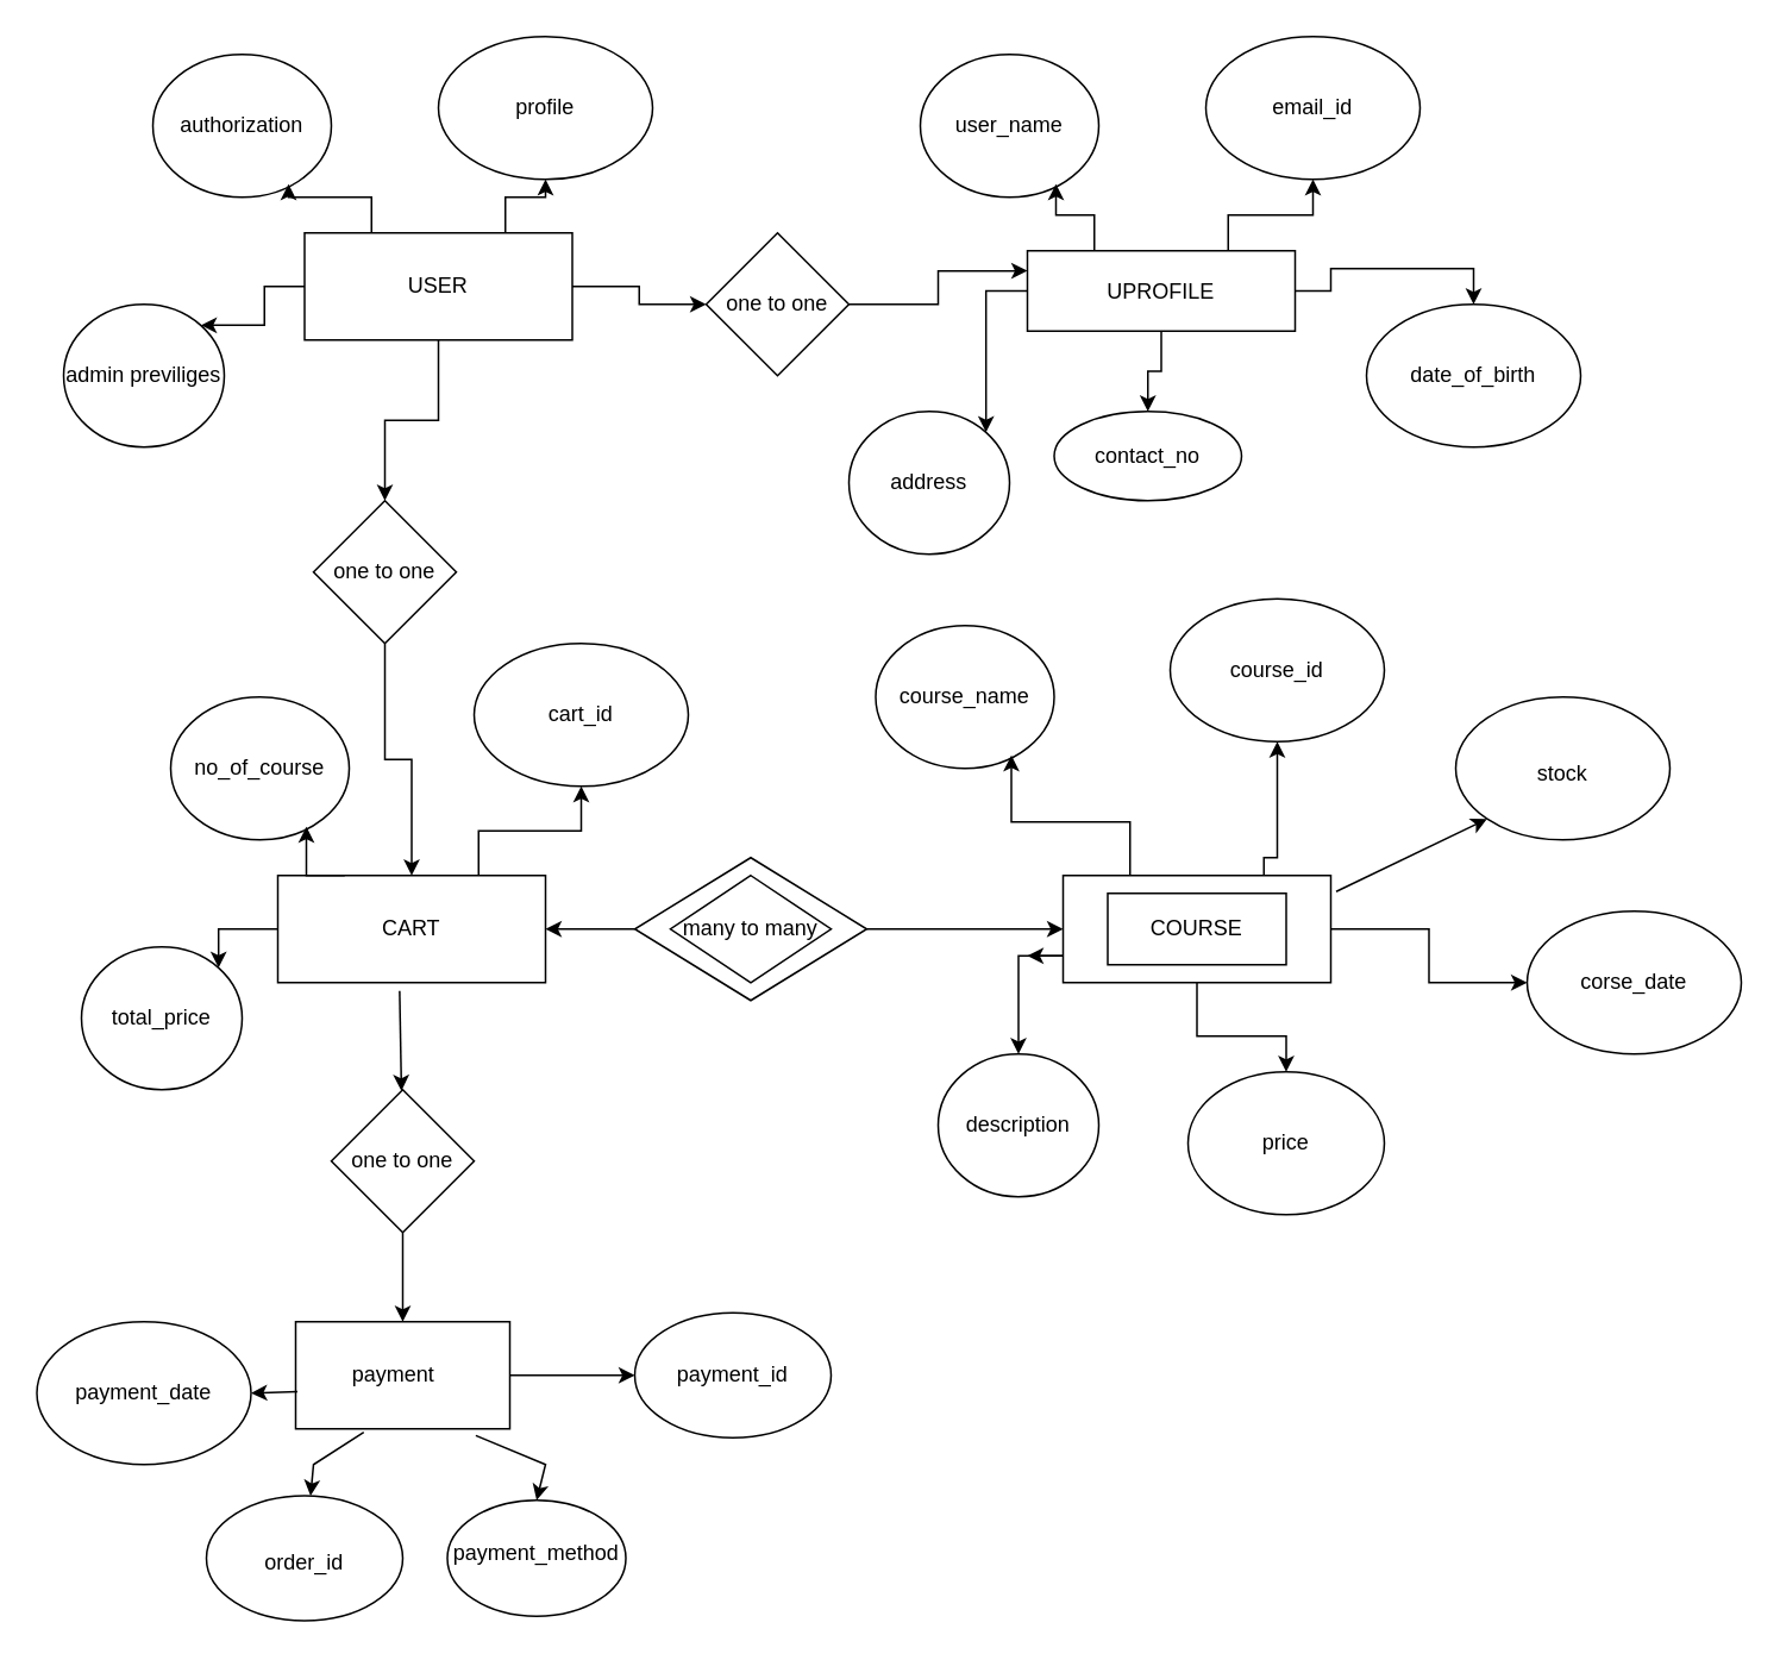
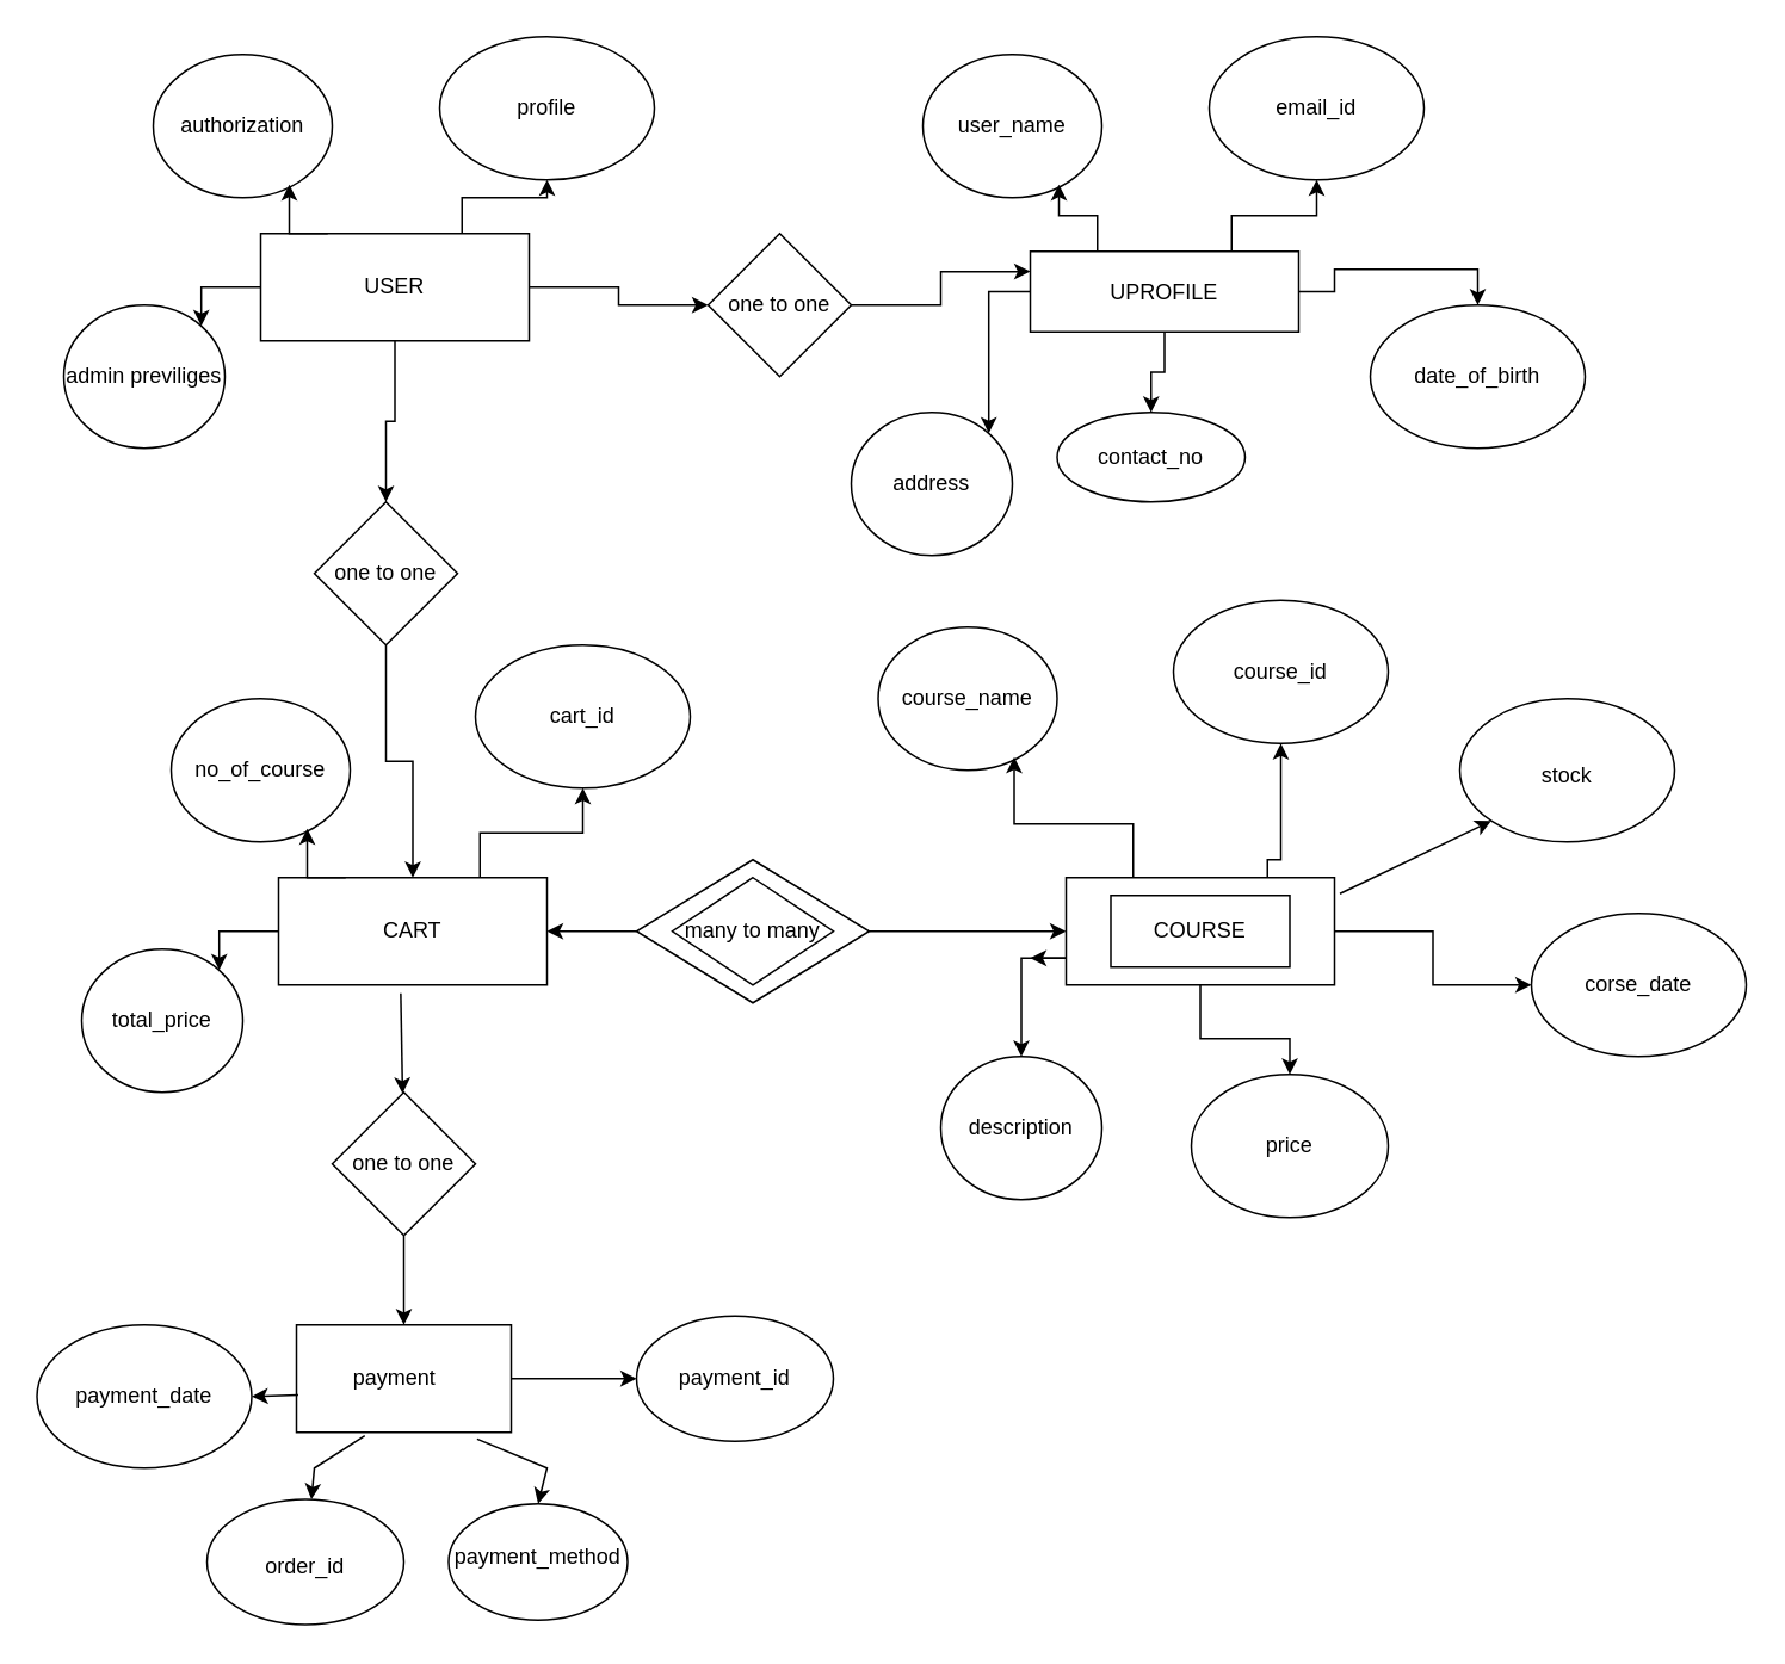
  <mxCell id="0" />
  <mxCell id="1" parent="0" />
  <mxCell id="2" style="edgeStyle=orthogonalEdgeStyle;rounded=0;orthogonalLoop=1;jettySize=auto;html=1;exitX=0.75;exitY=0;exitDx=0;exitDy=0;" parent="1" source="6" target="9" edge="1"><mxGeometry relative="1" as="geometry" /></mxCell>
  <mxCell id="3" style="edgeStyle=orthogonalEdgeStyle;rounded=0;orthogonalLoop=1;jettySize=auto;html=1;exitX=0;exitY=0.5;exitDx=0;exitDy=0;entryX=1;entryY=0;entryDx=0;entryDy=0;" parent="1" source="6" target="8" edge="1"><mxGeometry relative="1" as="geometry" /></mxCell>
  <mxCell id="4" style="edgeStyle=orthogonalEdgeStyle;rounded=0;orthogonalLoop=1;jettySize=auto;html=1;exitX=0.5;exitY=1;exitDx=0;exitDy=0;entryX=0.5;entryY=0;entryDx=0;entryDy=0;" parent="1" source="6" target="42" edge="1"><mxGeometry relative="1" as="geometry" /></mxCell>
  <mxCell id="5" style="edgeStyle=orthogonalEdgeStyle;rounded=0;orthogonalLoop=1;jettySize=auto;html=1;exitX=1;exitY=0.5;exitDx=0;exitDy=0;entryX=0.5;entryY=0;entryDx=0;entryDy=0;" parent="1" source="6" target="44" edge="1"><mxGeometry relative="1" as="geometry" /></mxCell>
- <mxCell id="6" value="USER" style="rounded=0;whiteSpace=wrap;html=1;" parent="1" vertex="1"><mxGeometry x="170" y="130" width="150" height="60" as="geometry" /></mxCell>
+ <mxCell id="6" value="USER" style="rounded=0;whiteSpace=wrap;html=1;" parent="1" vertex="1"><mxGeometry x="145" y="130" width="150" height="60" as="geometry" /></mxCell>
  <mxCell id="7" value="authorization" style="ellipse;whiteSpace=wrap;html=1;" parent="1" vertex="1"><mxGeometry x="85" y="30" width="100" height="80" as="geometry" /></mxCell>
  <mxCell id="8" value="admin previliges" style="ellipse;whiteSpace=wrap;html=1;" parent="1" vertex="1"><mxGeometry x="35" y="170" width="90" height="80" as="geometry" /></mxCell>
  <mxCell id="9" value="profile" style="ellipse;whiteSpace=wrap;html=1;" parent="1" vertex="1"><mxGeometry x="245" y="20" width="120" height="80" as="geometry" /></mxCell>
  <mxCell id="10" style="edgeStyle=orthogonalEdgeStyle;rounded=0;orthogonalLoop=1;jettySize=auto;html=1;exitX=0.25;exitY=0;exitDx=0;exitDy=0;entryX=0.76;entryY=0.908;entryDx=0;entryDy=0;entryPerimeter=0;" parent="1" source="6" target="7" edge="1"><mxGeometry relative="1" as="geometry" /></mxCell>
  <mxCell id="11" style="edgeStyle=orthogonalEdgeStyle;rounded=0;orthogonalLoop=1;jettySize=auto;html=1;exitX=0.75;exitY=0;exitDx=0;exitDy=0;" parent="1" source="15" target="18" edge="1"><mxGeometry relative="1" as="geometry" /></mxCell>
  <mxCell id="12" style="edgeStyle=orthogonalEdgeStyle;rounded=0;orthogonalLoop=1;jettySize=auto;html=1;exitX=0;exitY=0.5;exitDx=0;exitDy=0;entryX=1;entryY=0;entryDx=0;entryDy=0;" parent="1" source="15" target="17" edge="1"><mxGeometry relative="1" as="geometry" /></mxCell>
  <mxCell id="13" style="edgeStyle=orthogonalEdgeStyle;rounded=0;orthogonalLoop=1;jettySize=auto;html=1;exitX=0.5;exitY=1;exitDx=0;exitDy=0;entryX=0.5;entryY=0;entryDx=0;entryDy=0;" parent="1" source="15" target="37" edge="1"><mxGeometry relative="1" as="geometry" /></mxCell>
  <mxCell id="14" style="edgeStyle=orthogonalEdgeStyle;rounded=0;orthogonalLoop=1;jettySize=auto;html=1;exitX=1;exitY=0.5;exitDx=0;exitDy=0;entryX=0.5;entryY=0;entryDx=0;entryDy=0;" parent="1" source="15" target="38" edge="1"><mxGeometry relative="1" as="geometry" /></mxCell>
  <mxCell id="15" value="UPROFILE" style="rounded=0;whiteSpace=wrap;html=1;" parent="1" vertex="1"><mxGeometry x="575" y="140" width="150" height="45" as="geometry" /></mxCell>
  <mxCell id="16" value="user_name" style="ellipse;whiteSpace=wrap;html=1;" parent="1" vertex="1"><mxGeometry x="515" y="30" width="100" height="80" as="geometry" /></mxCell>
  <mxCell id="17" value="address" style="ellipse;whiteSpace=wrap;html=1;" parent="1" vertex="1"><mxGeometry x="475" y="230" width="90" height="80" as="geometry" /></mxCell>
  <mxCell id="18" value="email_id" style="ellipse;whiteSpace=wrap;html=1;" parent="1" vertex="1"><mxGeometry x="675" y="20" width="120" height="80" as="geometry" /></mxCell>
  <mxCell id="19" style="edgeStyle=orthogonalEdgeStyle;rounded=0;orthogonalLoop=1;jettySize=auto;html=1;exitX=0.25;exitY=0;exitDx=0;exitDy=0;entryX=0.76;entryY=0.908;entryDx=0;entryDy=0;entryPerimeter=0;" parent="1" source="15" target="16" edge="1"><mxGeometry relative="1" as="geometry" /></mxCell>
  <mxCell id="20" style="edgeStyle=orthogonalEdgeStyle;rounded=0;orthogonalLoop=1;jettySize=auto;html=1;exitX=0.75;exitY=0;exitDx=0;exitDy=0;" parent="1" source="22" target="25" edge="1"><mxGeometry relative="1" as="geometry" /></mxCell>
  <mxCell id="21" style="edgeStyle=orthogonalEdgeStyle;rounded=0;orthogonalLoop=1;jettySize=auto;html=1;exitX=0;exitY=0.5;exitDx=0;exitDy=0;entryX=1;entryY=0;entryDx=0;entryDy=0;" parent="1" source="22" target="24" edge="1"><mxGeometry relative="1" as="geometry" /></mxCell>
  <mxCell id="22" value="CART" style="rounded=0;whiteSpace=wrap;html=1;" parent="1" vertex="1"><mxGeometry x="155" y="490" width="150" height="60" as="geometry" /></mxCell>
  <mxCell id="23" value="no_of_course" style="ellipse;whiteSpace=wrap;html=1;" parent="1" vertex="1"><mxGeometry x="95" y="390" width="100" height="80" as="geometry" /></mxCell>
  <mxCell id="24" value="total_price" style="ellipse;whiteSpace=wrap;html=1;" parent="1" vertex="1"><mxGeometry x="45" y="530" width="90" height="80" as="geometry" /></mxCell>
  <mxCell id="25" value="cart_id" style="ellipse;whiteSpace=wrap;html=1;" parent="1" vertex="1"><mxGeometry x="265" y="360" width="120" height="80" as="geometry" /></mxCell>
  <mxCell id="26" style="edgeStyle=orthogonalEdgeStyle;rounded=0;orthogonalLoop=1;jettySize=auto;html=1;exitX=0.25;exitY=0;exitDx=0;exitDy=0;entryX=0.76;entryY=0.908;entryDx=0;entryDy=0;entryPerimeter=0;" parent="1" source="22" target="23" edge="1"><mxGeometry relative="1" as="geometry" /></mxCell>
  <mxCell id="27" style="edgeStyle=orthogonalEdgeStyle;rounded=0;orthogonalLoop=1;jettySize=auto;html=1;exitX=0.75;exitY=0;exitDx=0;exitDy=0;" parent="1" source="32" target="35" edge="1"><mxGeometry relative="1" as="geometry"><Array as="points"><mxPoint x="708" y="480" /><mxPoint x="715" y="480" /></Array></mxGeometry></mxCell>
  <mxCell id="28" style="edgeStyle=orthogonalEdgeStyle;rounded=0;orthogonalLoop=1;jettySize=auto;html=1;exitX=0.5;exitY=1;exitDx=0;exitDy=0;" parent="1" source="32" target="39" edge="1"><mxGeometry relative="1" as="geometry"><Array as="points"><mxPoint x="670" y="580" /><mxPoint x="720" y="580" /></Array></mxGeometry></mxCell>
  <mxCell id="29" style="edgeStyle=orthogonalEdgeStyle;rounded=0;orthogonalLoop=1;jettySize=auto;html=1;exitX=1;exitY=0.5;exitDx=0;exitDy=0;" parent="1" source="32" target="40" edge="1"><mxGeometry relative="1" as="geometry" /></mxCell>
  <mxCell id="30" style="edgeStyle=orthogonalEdgeStyle;rounded=0;orthogonalLoop=1;jettySize=auto;html=1;exitX=0;exitY=0.75;exitDx=0;exitDy=0;" parent="1" source="32" edge="1"><mxGeometry relative="1" as="geometry"><mxPoint x="575" y="535" as="targetPoint" /></mxGeometry></mxCell>
  <mxCell id="31" style="edgeStyle=orthogonalEdgeStyle;rounded=0;orthogonalLoop=1;jettySize=auto;html=1;exitX=0;exitY=0.75;exitDx=0;exitDy=0;entryX=0.5;entryY=0;entryDx=0;entryDy=0;" parent="1" source="32" target="34" edge="1"><mxGeometry relative="1" as="geometry" /></mxCell>
  <mxCell id="32" value="" style="rounded=0;whiteSpace=wrap;html=1;" parent="1" vertex="1"><mxGeometry x="595" y="490" width="150" height="60" as="geometry" /></mxCell>
  <mxCell id="33" value="course_name" style="ellipse;whiteSpace=wrap;html=1;" parent="1" vertex="1"><mxGeometry x="490" y="350" width="100" height="80" as="geometry" /></mxCell>
  <mxCell id="34" value="description" style="ellipse;whiteSpace=wrap;html=1;" parent="1" vertex="1"><mxGeometry x="525" y="590" width="90" height="80" as="geometry" /></mxCell>
  <mxCell id="35" value="course_id" style="ellipse;whiteSpace=wrap;html=1;" parent="1" vertex="1"><mxGeometry x="655" y="335" width="120" height="80" as="geometry" /></mxCell>
  <mxCell id="36" style="edgeStyle=orthogonalEdgeStyle;rounded=0;orthogonalLoop=1;jettySize=auto;html=1;exitX=0.25;exitY=0;exitDx=0;exitDy=0;entryX=0.76;entryY=0.908;entryDx=0;entryDy=0;entryPerimeter=0;" parent="1" source="32" target="33" edge="1"><mxGeometry relative="1" as="geometry" /></mxCell>
  <mxCell id="37" value="contact_no" style="ellipse;whiteSpace=wrap;html=1;" parent="1" vertex="1"><mxGeometry x="590" y="230" width="105" height="50" as="geometry" /></mxCell>
  <mxCell id="38" value="date_of_birth" style="ellipse;whiteSpace=wrap;html=1;" parent="1" vertex="1"><mxGeometry x="765" y="170" width="120" height="80" as="geometry" /></mxCell>
  <mxCell id="39" value="price" style="ellipse;whiteSpace=wrap;html=1;" parent="1" vertex="1"><mxGeometry x="665" y="600" width="110" height="80" as="geometry" /></mxCell>
  <mxCell id="40" value="corse_date" style="ellipse;whiteSpace=wrap;html=1;" parent="1" vertex="1"><mxGeometry x="855" y="510" width="120" height="80" as="geometry" /></mxCell>
  <mxCell id="41" style="edgeStyle=orthogonalEdgeStyle;rounded=0;orthogonalLoop=1;jettySize=auto;html=1;exitX=0.5;exitY=1;exitDx=0;exitDy=0;" parent="1" source="42" target="22" edge="1"><mxGeometry relative="1" as="geometry" /></mxCell>
  <mxCell id="42" value="one to one" style="rhombus;whiteSpace=wrap;html=1;" parent="1" vertex="1"><mxGeometry x="175" y="280" width="80" height="80" as="geometry" /></mxCell>
  <mxCell id="43" style="edgeStyle=orthogonalEdgeStyle;rounded=0;orthogonalLoop=1;jettySize=auto;html=1;exitX=0.5;exitY=1;exitDx=0;exitDy=0;entryX=0;entryY=0.25;entryDx=0;entryDy=0;" parent="1" source="44" target="15" edge="1"><mxGeometry relative="1" as="geometry" /></mxCell>
  <mxCell id="44" value="one to one" style="rhombus;whiteSpace=wrap;html=1;direction=north;" parent="1" vertex="1"><mxGeometry x="395" y="130" width="80" height="80" as="geometry" /></mxCell>
  <mxCell id="45" value="COURSE" style="rounded=0;whiteSpace=wrap;html=1;" parent="1" vertex="1"><mxGeometry x="620" y="500" width="100" height="40" as="geometry" /></mxCell>
  <mxCell id="46" style="edgeStyle=orthogonalEdgeStyle;rounded=0;orthogonalLoop=1;jettySize=auto;html=1;exitX=1;exitY=0.5;exitDx=0;exitDy=0;entryX=0;entryY=0.5;entryDx=0;entryDy=0;" parent="1" source="48" target="32" edge="1"><mxGeometry relative="1" as="geometry" /></mxCell>
  <mxCell id="47" style="edgeStyle=orthogonalEdgeStyle;rounded=0;orthogonalLoop=1;jettySize=auto;html=1;exitX=0;exitY=0.5;exitDx=0;exitDy=0;" parent="1" source="48" target="22" edge="1"><mxGeometry relative="1" as="geometry" /></mxCell>
  <mxCell id="48" value="" style="rhombus;whiteSpace=wrap;html=1;" parent="1" vertex="1"><mxGeometry x="355" y="480" width="130" height="80" as="geometry" /></mxCell>
  <mxCell id="49" value="many to many" style="rhombus;whiteSpace=wrap;html=1;" parent="1" vertex="1"><mxGeometry x="375" y="490" width="90" height="60" as="geometry" /></mxCell>
  <mxCell id="50" value="" style="ellipse;whiteSpace=wrap;html=1;" parent="1" vertex="1"><mxGeometry x="815" y="390" width="120" height="80" as="geometry" /></mxCell>
  <mxCell id="51" value="" style="endArrow=classic;html=1;rounded=0;exitX=1.02;exitY=0.15;exitDx=0;exitDy=0;exitPerimeter=0;entryX=0;entryY=1;entryDx=0;entryDy=0;" parent="1" source="32" target="50" edge="1"><mxGeometry width="50" height="50" relative="1" as="geometry"><mxPoint x="775" y="510" as="sourcePoint" /><mxPoint x="825" y="460" as="targetPoint" /><Array as="points" /></mxGeometry></mxCell>
  <mxCell id="52" value="stock" style="text;strokeColor=none;align=center;fillColor=none;html=1;verticalAlign=middle;whiteSpace=wrap;rounded=0;" parent="1" vertex="1"><mxGeometry x="835" y="415" width="80" height="35" as="geometry" /></mxCell>
  <mxCell id="53" value="" style="endArrow=classic;html=1;rounded=0;exitX=0.455;exitY=1.077;exitDx=0;exitDy=0;exitPerimeter=0;" parent="1" source="22" target="54" edge="1"><mxGeometry width="50" height="50" relative="1" as="geometry"><mxPoint x="215" y="620" as="sourcePoint" /><mxPoint x="223" y="620" as="targetPoint" /></mxGeometry></mxCell>
  <mxCell id="54" value="" style="rhombus;whiteSpace=wrap;html=1;" parent="1" vertex="1"><mxGeometry x="185" y="610" width="80" height="80" as="geometry" /></mxCell>
  <mxCell id="55" value="one to one" style="text;strokeColor=none;align=center;fillColor=none;html=1;verticalAlign=middle;whiteSpace=wrap;rounded=0;" parent="1" vertex="1"><mxGeometry x="195" y="635" width="60" height="30" as="geometry" /></mxCell>
  <mxCell id="56" value="" style="endArrow=classic;html=1;rounded=0;exitX=0.5;exitY=1;exitDx=0;exitDy=0;" parent="1" source="54" edge="1"><mxGeometry width="50" height="50" relative="1" as="geometry"><mxPoint x="395" y="710" as="sourcePoint" /><mxPoint x="225" y="740" as="targetPoint" /></mxGeometry></mxCell>
  <mxCell id="57" value="" style="rounded=0;whiteSpace=wrap;html=1;" parent="1" vertex="1"><mxGeometry x="165" y="740" width="120" height="60" as="geometry" /></mxCell>
  <mxCell id="58" value="payment" style="text;strokeColor=none;align=center;fillColor=none;html=1;verticalAlign=middle;whiteSpace=wrap;rounded=0;" parent="1" vertex="1"><mxGeometry x="190" y="755" width="60" height="30" as="geometry" /></mxCell>
  <mxCell id="59" value="" style="endArrow=classic;html=1;rounded=0;exitX=1;exitY=0.5;exitDx=0;exitDy=0;" parent="1" source="57" edge="1"><mxGeometry width="50" height="50" relative="1" as="geometry"><mxPoint x="325" y="780" as="sourcePoint" /><mxPoint x="355" y="770" as="targetPoint" /></mxGeometry></mxCell>
  <mxCell id="60" value="" style="ellipse;whiteSpace=wrap;html=1;" parent="1" vertex="1"><mxGeometry x="355" y="735" width="110" height="70" as="geometry" /></mxCell>
  <mxCell id="61" value="" style="endArrow=classic;html=1;rounded=0;exitX=0.318;exitY=1.032;exitDx=0;exitDy=0;exitPerimeter=0;" parent="1" source="57" target="62" edge="1"><mxGeometry width="50" height="50" relative="1" as="geometry"><mxPoint x="345" y="720" as="sourcePoint" /><mxPoint x="235" y="870" as="targetPoint" /><Array as="points"><mxPoint x="175" y="820" /></Array></mxGeometry></mxCell>
  <mxCell id="62" value="" style="ellipse;whiteSpace=wrap;html=1;" parent="1" vertex="1"><mxGeometry x="115" y="837.5" width="110" height="70" as="geometry" /></mxCell>
  <mxCell id="63" value="" style="endArrow=classic;html=1;rounded=0;exitX=0.008;exitY=0.653;exitDx=0;exitDy=0;exitPerimeter=0;" parent="1" source="57" target="64" edge="1"><mxGeometry width="50" height="50" relative="1" as="geometry"><mxPoint x="345" y="720" as="sourcePoint" /><mxPoint x="115" y="779" as="targetPoint" /></mxGeometry></mxCell>
  <mxCell id="64" value="" style="ellipse;whiteSpace=wrap;html=1;" parent="1" vertex="1"><mxGeometry x="20" y="740" width="120" height="80" as="geometry" /></mxCell>
  <mxCell id="65" value="payment_id" style="text;strokeColor=none;align=center;fillColor=none;html=1;verticalAlign=middle;whiteSpace=wrap;rounded=0;" parent="1" vertex="1"><mxGeometry x="380" y="755" width="60" height="30" as="geometry" /></mxCell>
  <mxCell id="66" value="order_id" style="text;strokeColor=none;align=center;fillColor=none;html=1;verticalAlign=middle;whiteSpace=wrap;rounded=0;" parent="1" vertex="1"><mxGeometry x="140" y="860" width="60" height="30" as="geometry" /></mxCell>
  <mxCell id="67" value="payment_date" style="text;strokeColor=none;align=center;fillColor=none;html=1;verticalAlign=middle;whiteSpace=wrap;rounded=0;" parent="1" vertex="1"><mxGeometry x="50" y="765" width="60" height="30" as="geometry" /></mxCell>
  <mxCell id="68" value="" style="endArrow=classic;html=1;rounded=0;exitX=0.841;exitY=1.062;exitDx=0;exitDy=0;exitPerimeter=0;entryX=0.5;entryY=0;entryDx=0;entryDy=0;" parent="1" source="57" target="69" edge="1"><mxGeometry width="50" height="50" relative="1" as="geometry"><mxPoint x="285" y="880" as="sourcePoint" /><mxPoint x="275" y="840" as="targetPoint" /><Array as="points"><mxPoint x="305" y="820" /></Array></mxGeometry></mxCell>
  <mxCell id="69" value="" style="ellipse;whiteSpace=wrap;html=1;" parent="1" vertex="1"><mxGeometry x="250" y="840" width="100" height="65" as="geometry" /></mxCell>
  <mxCell id="70" value="payment_method" style="text;strokeColor=none;align=center;fillColor=none;html=1;verticalAlign=middle;whiteSpace=wrap;rounded=0;" parent="1" vertex="1"><mxGeometry x="275" y="860" width="50" height="20" as="geometry" /></mxCell>
